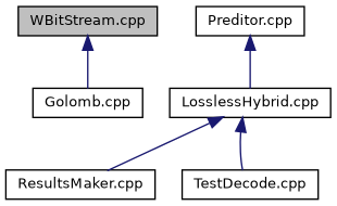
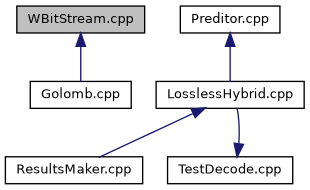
  digraph {
    node [color=black fillcolor=white fontname=Helvetica fontsize=10 shape=record style=filled]
    edge [color=midnightblue dir=back fontname=Helvetica fontsize=10 labelfontname=Helvetica labelfontsize=10 style=solid]
    n1 [fillcolor=grey75 fontcolor=black height=0.2 label="WBitStream.cpp" width=0.4]
    n2 [height=0.2 label="Golomb.cpp" width=0.4]
    n3 [height=0.2 label="Preditor.cpp" width=0.4]
    n4 [height=0.2 label="LosslessHybrid.cpp" width=0.4]
    n5 [height=0.2 label="ResultsMaker.cpp" width=0.4]
    n6 [height=0.2 label="TestDecode.cpp" width=0.4]
    n1 -> n2
    n3 -> n4
    n4 -> n5
-   n4 -> n6
+   n6 -> n4
  }
